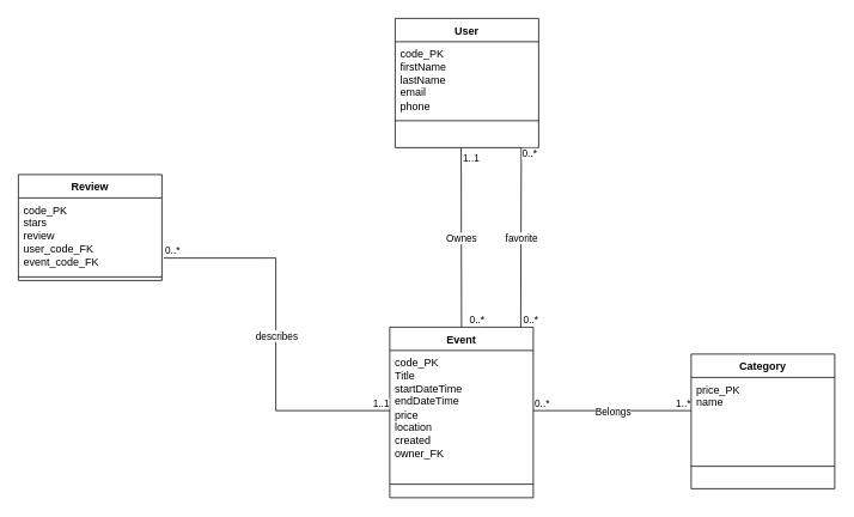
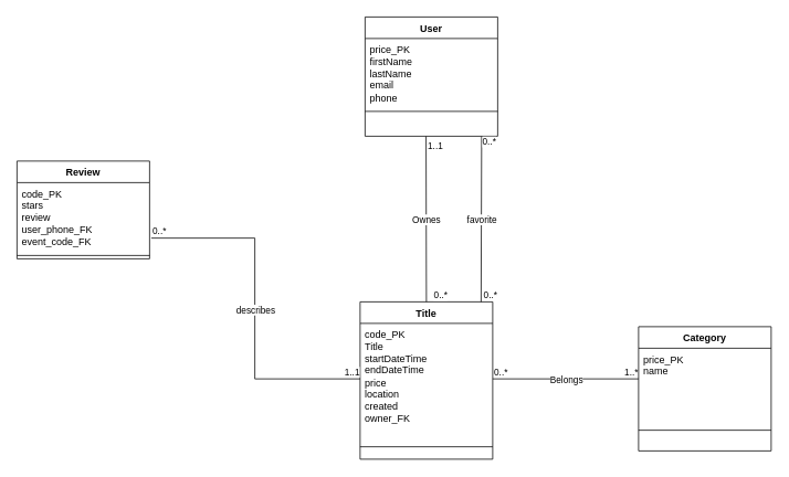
  <mxCell id="0" />
  <mxCell id="1" parent="0" />
  <mxCell id="2" value="" style="endArrow=none;html=1;rounded=0;endFill=0;entryX=0;entryY=0.5;entryDx=0;entryDy=0;exitX=1;exitY=0.5;exitDx=0;exitDy=0;" parent="1" source="7" target="10" edge="1"><mxGeometry relative="1" as="geometry"><mxPoint x="330" y="254" as="sourcePoint" /><mxPoint x="490" y="254" as="targetPoint" /></mxGeometry></mxCell>
  <mxCell id="3" value="Belongs" style="edgeLabel;resizable=0;html=1;;align=center;verticalAlign=middle;" parent="2" connectable="0" vertex="1"><mxGeometry relative="1" as="geometry" /></mxCell>
  <mxCell id="4" value="0..*" style="edgeLabel;resizable=0;html=1;;align=left;verticalAlign=bottom;" parent="2" connectable="0" vertex="1"><mxGeometry x="-1" relative="1" as="geometry" /></mxCell>
  <mxCell id="5" value="1..*" style="edgeLabel;resizable=0;html=1;;align=right;verticalAlign=bottom;" parent="2" connectable="0" vertex="1"><mxGeometry x="1" relative="1" as="geometry" /></mxCell>
- <mxCell id="6" value="Event" style="swimlane;fontStyle=1;align=center;verticalAlign=top;childLayout=stackLayout;horizontal=1;startSize=26;horizontalStack=0;resizeParent=1;resizeParentMax=0;resizeLast=0;collapsible=1;marginBottom=0;whiteSpace=wrap;html=1;" parent="1" vertex="1"><mxGeometry x="434" y="364" width="160" height="190" as="geometry" /></mxCell>
+ <mxCell id="6" value="Title" style="swimlane;fontStyle=1;align=center;verticalAlign=top;childLayout=stackLayout;horizontal=1;startSize=26;horizontalStack=0;resizeParent=1;resizeParentMax=0;resizeLast=0;collapsible=1;marginBottom=0;whiteSpace=wrap;html=1;" parent="1" vertex="1"><mxGeometry x="434" y="364" width="160" height="190" as="geometry" /></mxCell>
  <mxCell id="7" value="code_PK&lt;div&gt;Title&lt;/div&gt;&lt;div&gt;startDateTime&lt;/div&gt;&lt;div&gt;endDateTime&lt;/div&gt;&lt;div&gt;price&lt;/div&gt;&lt;div&gt;location&lt;/div&gt;&lt;div&gt;created&lt;/div&gt;&lt;div&gt;owner_FK&lt;/div&gt;" style="text;strokeColor=none;fillColor=none;align=left;verticalAlign=top;spacingLeft=4;spacingRight=4;overflow=hidden;rotatable=0;points=[[0,0.5],[1,0.5]];portConstraint=eastwest;whiteSpace=wrap;html=1;" parent="6" vertex="1"><mxGeometry y="26" width="160" height="134" as="geometry" /></mxCell>
  <mxCell id="8" value="" style="line;strokeWidth=1;fillColor=none;align=left;verticalAlign=middle;spacingTop=-1;spacingLeft=3;spacingRight=3;rotatable=0;labelPosition=right;points=[];portConstraint=eastwest;strokeColor=inherit;" parent="6" vertex="1"><mxGeometry y="160" width="160" height="30" as="geometry" /></mxCell>
  <mxCell id="9" value="Category" style="swimlane;fontStyle=1;align=center;verticalAlign=top;childLayout=stackLayout;horizontal=1;startSize=26;horizontalStack=0;resizeParent=1;resizeParentMax=0;resizeLast=0;collapsible=1;marginBottom=0;whiteSpace=wrap;html=1;" parent="1" vertex="1"><mxGeometry x="770" y="394" width="160" height="150" as="geometry" /></mxCell>
  <mxCell id="10" value="price_PK&lt;br&gt;name&lt;div&gt;&lt;br/&gt;&lt;/div&gt;" style="text;strokeColor=none;fillColor=none;align=left;verticalAlign=top;spacingLeft=4;spacingRight=4;overflow=hidden;rotatable=0;points=[[0,0.5],[1,0.5]];portConstraint=eastwest;whiteSpace=wrap;html=1;" parent="9" vertex="1"><mxGeometry y="26" width="160" height="74" as="geometry" /></mxCell>
  <mxCell id="11" value="" style="line;strokeWidth=1;fillColor=none;align=left;verticalAlign=middle;spacingTop=-1;spacingLeft=3;spacingRight=3;rotatable=0;labelPosition=right;points=[];portConstraint=eastwest;strokeColor=inherit;" parent="9" vertex="1"><mxGeometry y="100" width="160" height="50" as="geometry" /></mxCell>
  <mxCell id="12" value="&lt;div&gt;User&lt;/div&gt;" style="swimlane;fontStyle=1;align=center;verticalAlign=top;childLayout=stackLayout;horizontal=1;startSize=26;horizontalStack=0;resizeParent=1;resizeParentMax=0;resizeLast=0;collapsible=1;marginBottom=0;whiteSpace=wrap;html=1;" parent="1" vertex="1"><mxGeometry x="440" width="160" height="144" as="geometry" y="20" /></mxCell>
- <mxCell id="13" value="code_PK&lt;br&gt;firstName&lt;br&gt;lastName&lt;br&gt;email&lt;br&gt;phone" style="text;strokeColor=none;fillColor=none;align=left;verticalAlign=top;spacingLeft=4;spacingRight=4;overflow=hidden;rotatable=0;points=[[0,0.5],[1,0.5]];portConstraint=eastwest;whiteSpace=wrap;html=1;" parent="12" vertex="1"><mxGeometry y="26" width="160" height="84" as="geometry" /></mxCell>
+ <mxCell id="13" value="price_PK&lt;br&gt;firstName&lt;br&gt;lastName&lt;br&gt;email&lt;br&gt;phone" style="text;strokeColor=none;fillColor=none;align=left;verticalAlign=top;spacingLeft=4;spacingRight=4;overflow=hidden;rotatable=0;points=[[0,0.5],[1,0.5]];portConstraint=eastwest;whiteSpace=wrap;html=1;" parent="12" vertex="1"><mxGeometry y="26" width="160" height="84" as="geometry" /></mxCell>
  <mxCell id="14" value="" style="line;strokeWidth=1;fillColor=none;align=left;verticalAlign=middle;spacingTop=-1;spacingLeft=3;spacingRight=3;rotatable=0;labelPosition=right;points=[];portConstraint=eastwest;strokeColor=inherit;" parent="12" vertex="1"><mxGeometry y="110" width="160" height="8" as="geometry" /></mxCell>
  <mxCell id="15" value="&lt;div&gt;&lt;br/&gt;&lt;/div&gt;" style="text;strokeColor=none;fillColor=none;align=left;verticalAlign=top;spacingLeft=4;spacingRight=4;overflow=hidden;rotatable=0;points=[[0,0.5],[1,0.5]];portConstraint=eastwest;whiteSpace=wrap;html=1;" parent="12" vertex="1"><mxGeometry y="118" width="160" height="26" as="geometry" /></mxCell>
  <mxCell id="16" value="" style="endArrow=none;html=1;rounded=0;exitX=0.754;exitY=1.008;exitDx=0;exitDy=0;exitPerimeter=0;endFill=0;" parent="1" edge="1"><mxGeometry relative="1" as="geometry"><mxPoint x="580.64" y="164.208" as="sourcePoint" /><mxPoint x="580" y="364" as="targetPoint" /></mxGeometry></mxCell>
  <mxCell id="17" value="favorite" style="edgeLabel;resizable=0;html=1;;align=center;verticalAlign=middle;" parent="16" connectable="0" vertex="1"><mxGeometry relative="1" as="geometry" /></mxCell>
  <mxCell id="18" value="0..*" style="edgeLabel;resizable=0;html=1;;align=left;verticalAlign=bottom;" parent="16" connectable="0" vertex="1"><mxGeometry x="-1" relative="1" as="geometry"><mxPoint x="-1" y="15" as="offset" /></mxGeometry></mxCell>
  <mxCell id="19" value="0..*" style="edgeLabel;resizable=0;html=1;;align=right;verticalAlign=bottom;" parent="16" connectable="0" vertex="1"><mxGeometry x="1" relative="1" as="geometry"><mxPoint x="20" as="offset" /></mxGeometry></mxCell>
  <mxCell id="20" value="" style="endArrow=none;html=1;rounded=0;endFill=0;exitX=0.46;exitY=1.008;exitDx=0;exitDy=0;exitPerimeter=0;entryX=0.5;entryY=0;entryDx=0;entryDy=0;" parent="1" source="15" target="6" edge="1"><mxGeometry relative="1" as="geometry"><mxPoint x="650" y="204" as="sourcePoint" /><mxPoint x="810" y="204" as="targetPoint" /></mxGeometry></mxCell>
  <mxCell id="21" value="Ownes" style="edgeLabel;resizable=0;html=1;;align=center;verticalAlign=middle;" parent="20" connectable="0" vertex="1"><mxGeometry relative="1" as="geometry" /></mxCell>
  <mxCell id="22" value="1..1" style="edgeLabel;resizable=0;html=1;;align=left;verticalAlign=bottom;" parent="20" connectable="0" vertex="1"><mxGeometry x="-1" relative="1" as="geometry"><mxPoint y="20" as="offset" /></mxGeometry></mxCell>
  <mxCell id="23" value="0..*" style="edgeLabel;resizable=0;html=1;;align=right;verticalAlign=bottom;" parent="20" connectable="0" vertex="1"><mxGeometry x="1" relative="1" as="geometry"><mxPoint x="26" as="offset" /></mxGeometry></mxCell>
  <mxCell id="24" value="Review" style="swimlane;fontStyle=1;align=center;verticalAlign=top;childLayout=stackLayout;horizontal=1;startSize=26;horizontalStack=0;resizeParent=1;resizeParentMax=0;resizeLast=0;collapsible=1;marginBottom=0;whiteSpace=wrap;html=1;" vertex="1" parent="1"><mxGeometry y="194" width="160" height="118" as="geometry" x="20" /></mxCell>
- <mxCell id="25" value="code_PK&lt;br&gt;stars&lt;br&gt;review&lt;br&gt;user_code_FK&lt;br&gt;event_code_FK" style="text;strokeColor=none;fillColor=none;align=left;verticalAlign=top;spacingLeft=4;spacingRight=4;overflow=hidden;rotatable=0;points=[[0,0.5],[1,0.5]];portConstraint=eastwest;whiteSpace=wrap;html=1;" vertex="1" parent="24"><mxGeometry y="26" width="160" height="84" as="geometry" /></mxCell>
+ <mxCell id="25" value="code_PK&lt;br&gt;stars&lt;br&gt;review&lt;br&gt;user_phone_FK&lt;br&gt;event_code_FK" style="text;strokeColor=none;fillColor=none;align=left;verticalAlign=top;spacingLeft=4;spacingRight=4;overflow=hidden;rotatable=0;points=[[0,0.5],[1,0.5]];portConstraint=eastwest;whiteSpace=wrap;html=1;" vertex="1" parent="24"><mxGeometry y="26" width="160" height="84" as="geometry" /></mxCell>
  <mxCell id="26" value="" style="line;strokeWidth=1;fillColor=none;align=left;verticalAlign=middle;spacingTop=-1;spacingLeft=3;spacingRight=3;rotatable=0;labelPosition=right;points=[];portConstraint=eastwest;strokeColor=inherit;" vertex="1" parent="24"><mxGeometry y="110" width="160" height="8" as="geometry" /></mxCell>
  <mxCell id="27" value="" style="endArrow=none;html=1;rounded=0;exitX=1.013;exitY=0.798;exitDx=0;exitDy=0;exitPerimeter=0;entryX=0;entryY=0.5;entryDx=0;entryDy=0;endFill=0;edgeStyle=orthogonalEdgeStyle;" edge="1" parent="1" source="25" target="7"><mxGeometry relative="1" as="geometry"><mxPoint x="130" y="474" as="sourcePoint" /><mxPoint x="290" y="474" as="targetPoint" /></mxGeometry></mxCell>
  <mxCell id="28" value="describes" style="edgeLabel;resizable=0;html=1;;align=center;verticalAlign=middle;" connectable="0" vertex="1" parent="27"><mxGeometry relative="1" as="geometry" /></mxCell>
  <mxCell id="29" value="0..*" style="edgeLabel;resizable=0;html=1;;align=left;verticalAlign=bottom;" connectable="0" vertex="1" parent="27"><mxGeometry x="-1" relative="1" as="geometry" /></mxCell>
  <mxCell id="30" value="1..1" style="edgeLabel;resizable=0;html=1;;align=right;verticalAlign=bottom;" connectable="0" vertex="1" parent="27"><mxGeometry x="1" relative="1" as="geometry" /></mxCell>
